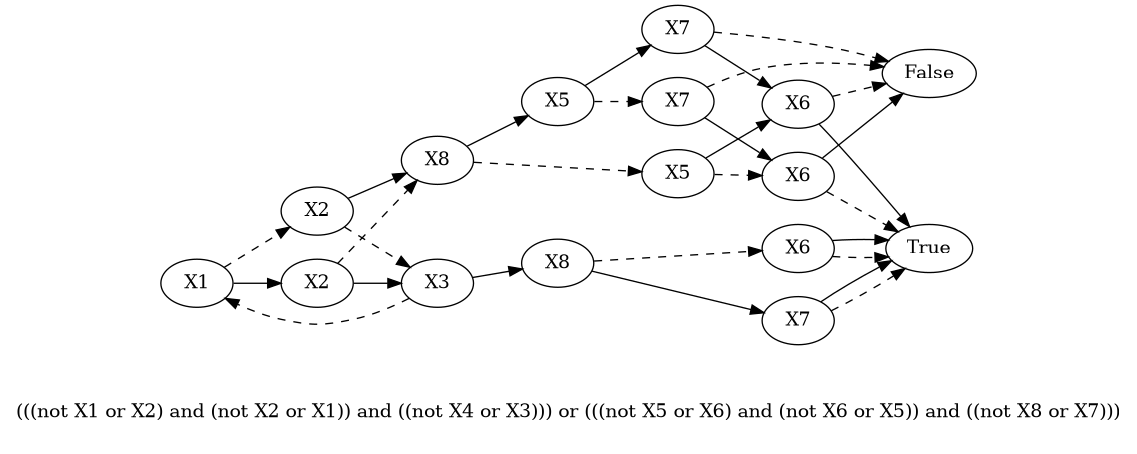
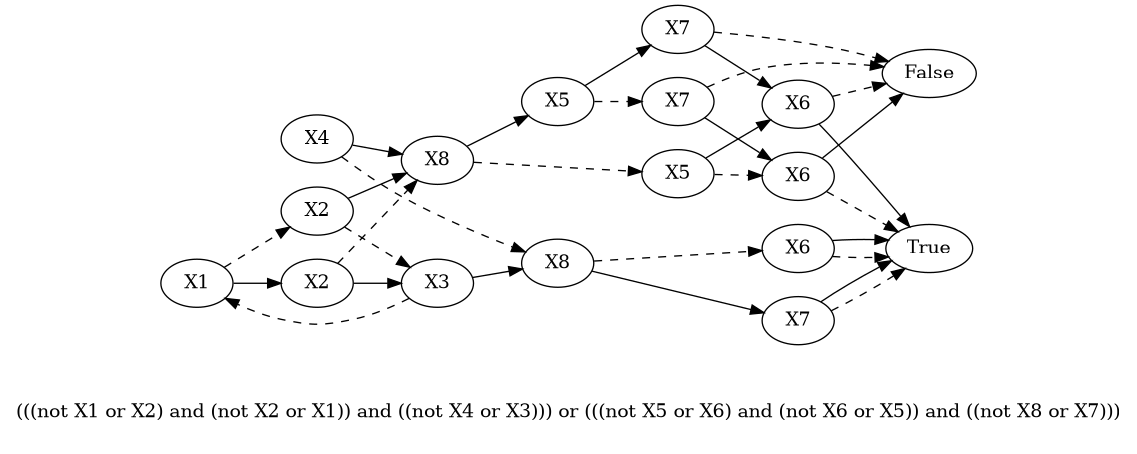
  digraph {
    label="(((not X1 or X2) and (not X2 or X1)) and ((not X4 or X3))) or (((not X5 or X6) and (not X6 or X5)) and ((not X8 or X7)))\n\n"
    rankdir=LR
    edge [fontcolor=gray]
    n1 [label=X1]
    n2 [label=X2]
    n3 [label=X2]
    n4 [label=X3]
    n5 [label=X8]
    n6 [label=X8]
    n7 [label=X5]
    n8 [label=X5]
+   n9 [label=X4]
    n10 [label=X6]
    n11 [label=X7]
    n12 [label=True]
    n13 [label=X6]
    n14 [label=X6]
    n15 [label=X7]
    n16 [label=X7]
    n17 [label=False]
    n1 -> n2 [style=dashed]
    n1 -> n3
    n2 -> n4 [style=dashed]
    n2 -> n5
    n3 -> n4
    n3 -> n5 [style=dashed]
    n4 -> n1 [style=dashed]
    n4 -> n6
    n5 -> n7 [style=dashed]
    n5 -> n8
    n6 -> n10 [style=dashed]
    n6 -> n11
    n7 -> n13 [style=dashed]
    n7 -> n14
    n8 -> n15 [style=dashed]
    n8 -> n16
+   n9 -> n5
+   n9 -> n6 [style=dashed]
    n10 -> n12 [style=dashed]
    n10 -> n12
    n11 -> n12 [style=dashed]
    n11 -> n12
    n13 -> n12 [style=dashed]
    n13 -> n17
    n14 -> n12
    n14 -> n17 [style=dashed]
    n15 -> n13
    n15 -> n17 [style=dashed]
    n16 -> n14
    n16 -> n17 [style=dashed]
  }
